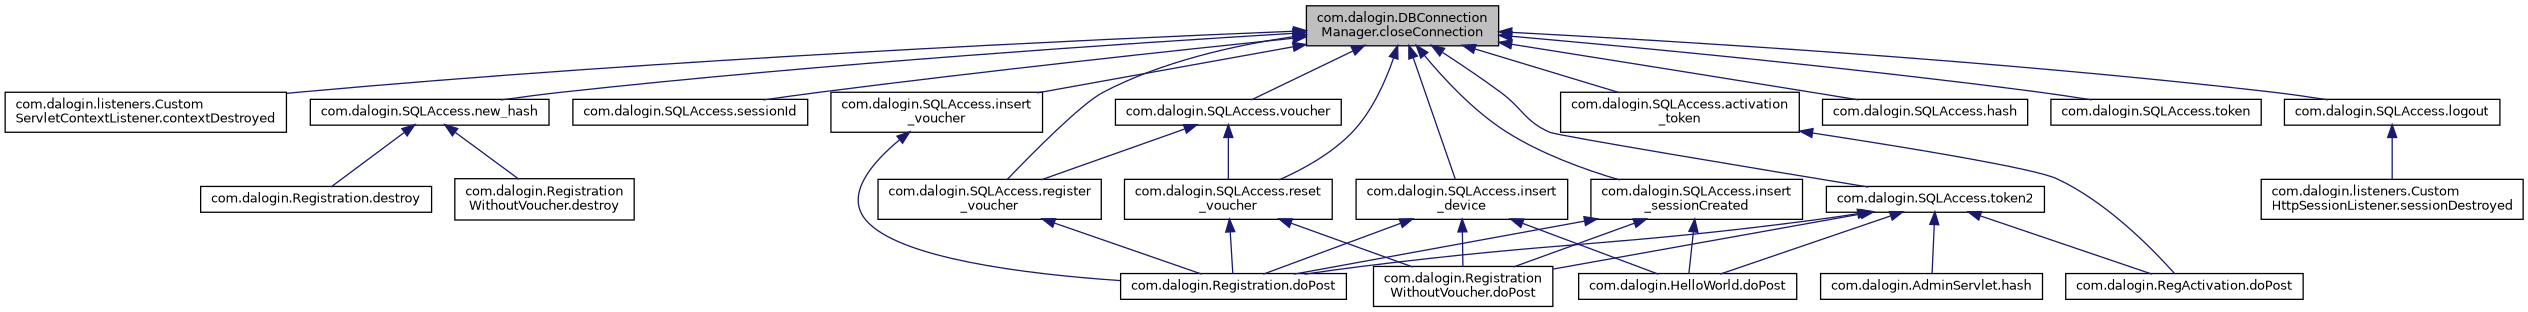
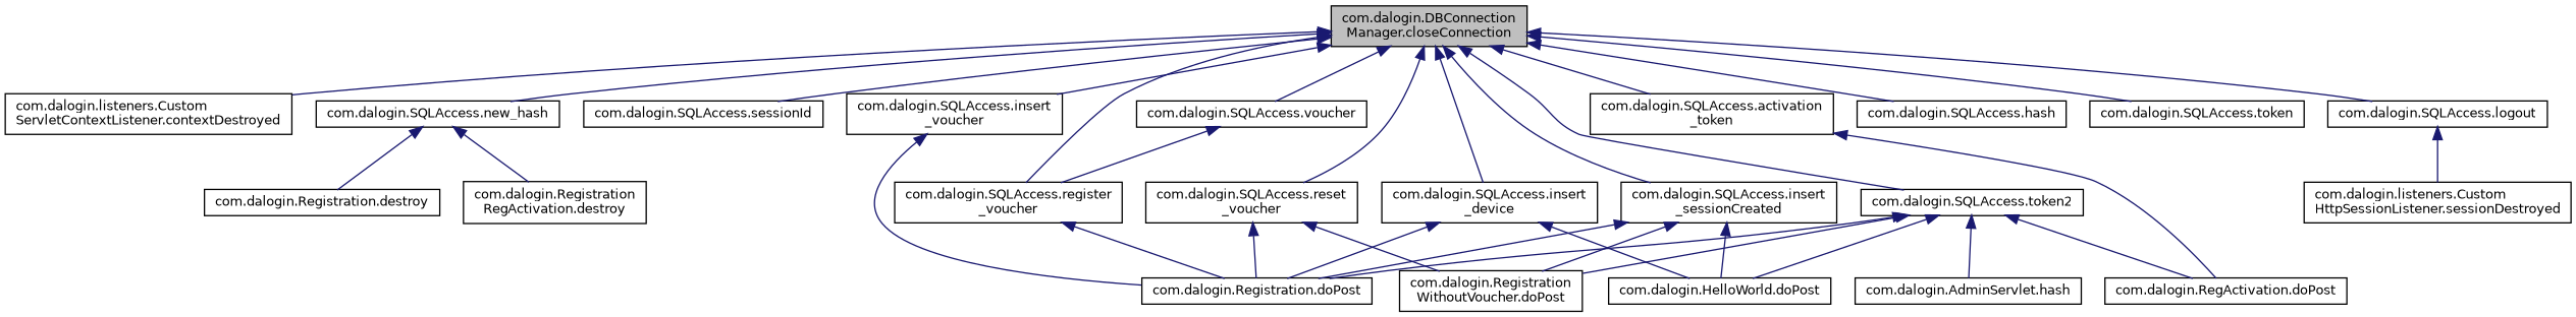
  digraph {
    rankdir=TB
    node [color=black fillcolor=white fontname=Helvetica fontsize=10 shape=record style=filled]
    edge [color=midnightblue dir=back fontname=Helvetica fontsize=10 labelfontname=Helvetica labelfontsize=10 style=solid]
    n1 [fillcolor=grey75 fontcolor=black height=0.2 label="com.dalogin.DBConnection\lManager.closeConnection" width=0.4]
    n2 [height=0.2 label="com.dalogin.listeners.Custom\lServletContextListener.contextDestroyed" width=0.4]
    n3 [height=0.2 label="com.dalogin.SQLAccess.new_hash" width=0.4]
    n4 [height=0.2 label="com.dalogin.SQLAccess.sessionId" width=0.4]
    n5 [height=0.2 label="com.dalogin.SQLAccess.voucher" width=0.4]
    n6 [height=0.2 label="com.dalogin.SQLAccess.reset\l_voucher" width=0.4]
    n7 [height=0.2 label="com.dalogin.SQLAccess.register\l_voucher" width=0.4]
    n8 [height=0.2 label="com.dalogin.SQLAccess.insert\l_voucher" width=0.4]
    n9 [height=0.2 label="com.dalogin.SQLAccess.insert\l_device" width=0.4]
    n10 [height=0.2 label="com.dalogin.SQLAccess.insert\l_sessionCreated" width=0.4]
    n11 [height=0.2 label="com.dalogin.SQLAccess.hash" width=0.4]
    n12 [height=0.2 label="com.dalogin.SQLAccess.token" width=0.4]
    n13 [height=0.2 label="com.dalogin.SQLAccess.token2" width=0.4]
    n14 [height=0.2 label="com.dalogin.SQLAccess.activation\l_token" width=0.4]
    n15 [height=0.2 label="com.dalogin.SQLAccess.logout" width=0.4]
    n16 [height=0.2 label="com.dalogin.Registration.destroy" width=0.4]
-   n17 [height=0.2 label="com.dalogin.Registration\lWithoutVoucher.destroy" width=0.4]
+   n17 [height=0.2 label="com.dalogin.Registration\lRegActivation.destroy" width=0.4]
    n18 [height=0.2 label="com.dalogin.Registration.doPost" width=0.4]
    n19 [height=0.2 label="com.dalogin.Registration\lWithoutVoucher.doPost" width=0.4]
    n20 [height=0.2 label="com.dalogin.HelloWorld.doPost" width=0.4]
    n21 [height=0.2 label="com.dalogin.AdminServlet.hash" width=0.4]
    n22 [height=0.2 label="com.dalogin.RegActivation.doPost" width=0.4]
    n23 [height=0.2 label="com.dalogin.listeners.Custom\lHttpSessionListener.sessionDestroyed" width=0.4]
    n1 -> n2
    n1 -> n3
    n1 -> n4
    n1 -> n5
    n1 -> n6
    n1 -> n7
    n1 -> n8
    n1 -> n9
    n1 -> n10
    n1 -> n11
    n1 -> n12
    n1 -> n13
    n1 -> n14
    n1 -> n15
    n3 -> n16
    n3 -> n17
-   n5 -> n6
    n5 -> n7
    n6 -> n18
    n6 -> n19
    n7 -> n18
    n8 -> n18
    n9 -> n18
-   n9 -> n19
    n9 -> n20
    n10 -> n18
    n10 -> n19
    n10 -> n20
    n13 -> n18
    n13 -> n19
    n13 -> n20
    n13 -> n21
    n13 -> n22
    n14 -> n22
    n15 -> n23
  }
